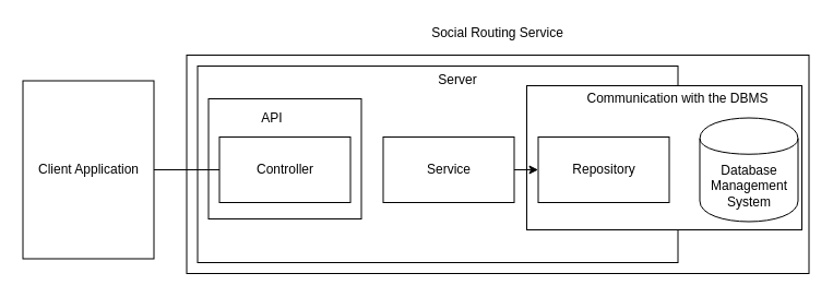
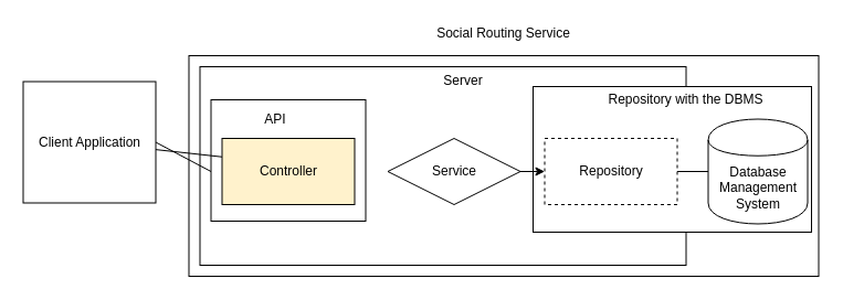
  <mxCell id="0" />
  <mxCell id="1" parent="0" />
  <mxCell id="2" value="" style="rounded=0;whiteSpace=wrap;html=1;" parent="1" vertex="1"><mxGeometry x="170.5" y="50" width="570" height="200" as="geometry" /></mxCell>
  <mxCell id="3" value="" style="rounded=0;whiteSpace=wrap;html=1;" vertex="1" parent="1"><mxGeometry x="180.5" y="60" width="440" height="180" as="geometry" /></mxCell>
  <mxCell id="4" value="" style="rounded=0;whiteSpace=wrap;html=1;" vertex="1" parent="1"><mxGeometry x="482" y="78" width="252" height="132" as="geometry" /></mxCell>
  <mxCell id="5" value="" style="rounded=0;whiteSpace=wrap;html=1;" parent="1" vertex="1"><mxGeometry x="190.5" y="90" width="140" height="110" as="geometry" /></mxCell>
  <mxCell id="6" value="Database Management System" style="shape=cylinder;whiteSpace=wrap;html=1;boundedLbl=1;backgroundOutline=1;" parent="1" vertex="1"><mxGeometry x="640.5" y="107.5" width="90" height="95" as="geometry" /></mxCell>
- <mxCell id="7" value="Client Application" style="rounded=0;whiteSpace=wrap;html=1;" parent="1" vertex="1"><mxGeometry x="20.5" y="73.5" width="120" height="163" as="geometry" /></mxCell>
+ <mxCell id="7" value="Client Application" style="rounded=0;whiteSpace=wrap;html=1;" parent="1" vertex="1"><mxGeometry x="20.5" y="73.5" width="120" height="110" as="geometry" /></mxCell>
  <mxCell id="8" value="" style="endArrow=none;html=1;exitX=1;exitY=0.5;exitDx=0;exitDy=0;" parent="1" source="7" edge="1"><mxGeometry width="50" height="50" relative="1" as="geometry"><mxPoint x="-39.5" y="330" as="sourcePoint" /><mxPoint x="190.5" y="155" as="targetPoint" /></mxGeometry></mxCell>
- <mxCell id="9" value="Repository&lt;br&gt;" style="rounded=0;whiteSpace=wrap;html=1;" parent="1" vertex="1"><mxGeometry x="492.5" y="125" width="120" height="60" as="geometry" /></mxCell>
- <mxCell id="10" value="Service&lt;br&gt;" style="rounded=0;whiteSpace=wrap;html=1;" parent="1" vertex="1"><mxGeometry x="350.5" y="125" width="120" height="60" as="geometry" /></mxCell>
+ <mxCell id="9" value="Repository&lt;br&gt;" style="rounded=0;whiteSpace=wrap;html=1;dashed=1;" parent="1" vertex="1"><mxGeometry x="492.5" y="125" width="120" height="60" as="geometry" /></mxCell>
+ <mxCell id="10" value="Service&lt;br&gt;" style="rhombus;whiteSpace=wrap;html=1;" parent="1" vertex="1"><mxGeometry x="350.5" y="125" width="120" height="60" as="geometry" /></mxCell>
  <mxCell id="11" value="" style="endArrow=none;html=1;exitX=1;exitY=0.5;exitDx=0;exitDy=0;" parent="1" source="14" target="7" edge="1"><mxGeometry width="50" height="50" relative="1" as="geometry"><mxPoint x="160.5" y="330" as="sourcePoint" /><mxPoint x="210.5" y="280" as="targetPoint" /></mxGeometry></mxCell>
  <mxCell id="12" value="" style="endArrow=classic;html=1;entryX=0;entryY=0.5;entryDx=0;entryDy=0;exitX=1;exitY=0.5;exitDx=0;exitDy=0;" parent="1" source="10" target="9" edge="1"><mxGeometry width="50" height="50" relative="1" as="geometry"><mxPoint x="460.5" y="270" as="sourcePoint" /><mxPoint x="510.5" y="220" as="targetPoint" /></mxGeometry></mxCell>
- <mxCell id="14" value="Controller&lt;br&gt;" style="rounded=0;whiteSpace=wrap;html=1;" parent="1" vertex="1"><mxGeometry x="200.5" y="125" width="120" height="60" as="geometry" /></mxCell>
+ <mxCell id="13" value="" style="endArrow=none;html=1;entryX=0;entryY=0.5;entryDx=0;entryDy=0;exitX=1;exitY=0.5;exitDx=0;exitDy=0;" parent="1" source="9" target="6" edge="1"><mxGeometry width="50" height="50" relative="1" as="geometry"><mxPoint x="700.5" y="210" as="sourcePoint" /><mxPoint x="750.5" y="160" as="targetPoint" /></mxGeometry></mxCell>
+ <mxCell id="14" value="Controller&lt;br&gt;" style="rounded=0;whiteSpace=wrap;html=1;fillColor=#fff2cc;" parent="1" vertex="1"><mxGeometry x="200.5" y="125" width="120" height="60" as="geometry" /></mxCell>
  <mxCell id="15" value="API" style="text;html=1;strokeColor=none;fillColor=none;align=center;verticalAlign=middle;whiteSpace=wrap;rounded=0;" parent="1" vertex="1"><mxGeometry x="228.5" y="97.5" width="40" height="20" as="geometry" /></mxCell>
  <mxCell id="16" value="Social Routing Service" style="text;html=1;strokeColor=none;fillColor=none;align=center;verticalAlign=middle;whiteSpace=wrap;rounded=0;" vertex="1" parent="1"><mxGeometry x="388" y="20" width="135" height="20" as="geometry" /></mxCell>
  <mxCell id="17" value="Server" style="text;html=1;strokeColor=none;fillColor=none;align=center;verticalAlign=middle;whiteSpace=wrap;rounded=0;" vertex="1" parent="1"><mxGeometry x="398.5" y="62.5" width="40" height="20" as="geometry" /></mxCell>
- <mxCell id="18" value="Communication with the DBMS" style="text;html=1;strokeColor=none;fillColor=none;align=center;verticalAlign=middle;whiteSpace=wrap;rounded=0;" vertex="1" parent="1"><mxGeometry x="530" y="80" width="181" height="20" as="geometry" /></mxCell>
+ <mxCell id="18" value="Repository with the DBMS" style="text;html=1;strokeColor=none;fillColor=none;align=center;verticalAlign=middle;whiteSpace=wrap;rounded=0;" vertex="1" parent="1"><mxGeometry x="530" y="80" width="181" height="20" as="geometry" /></mxCell>
